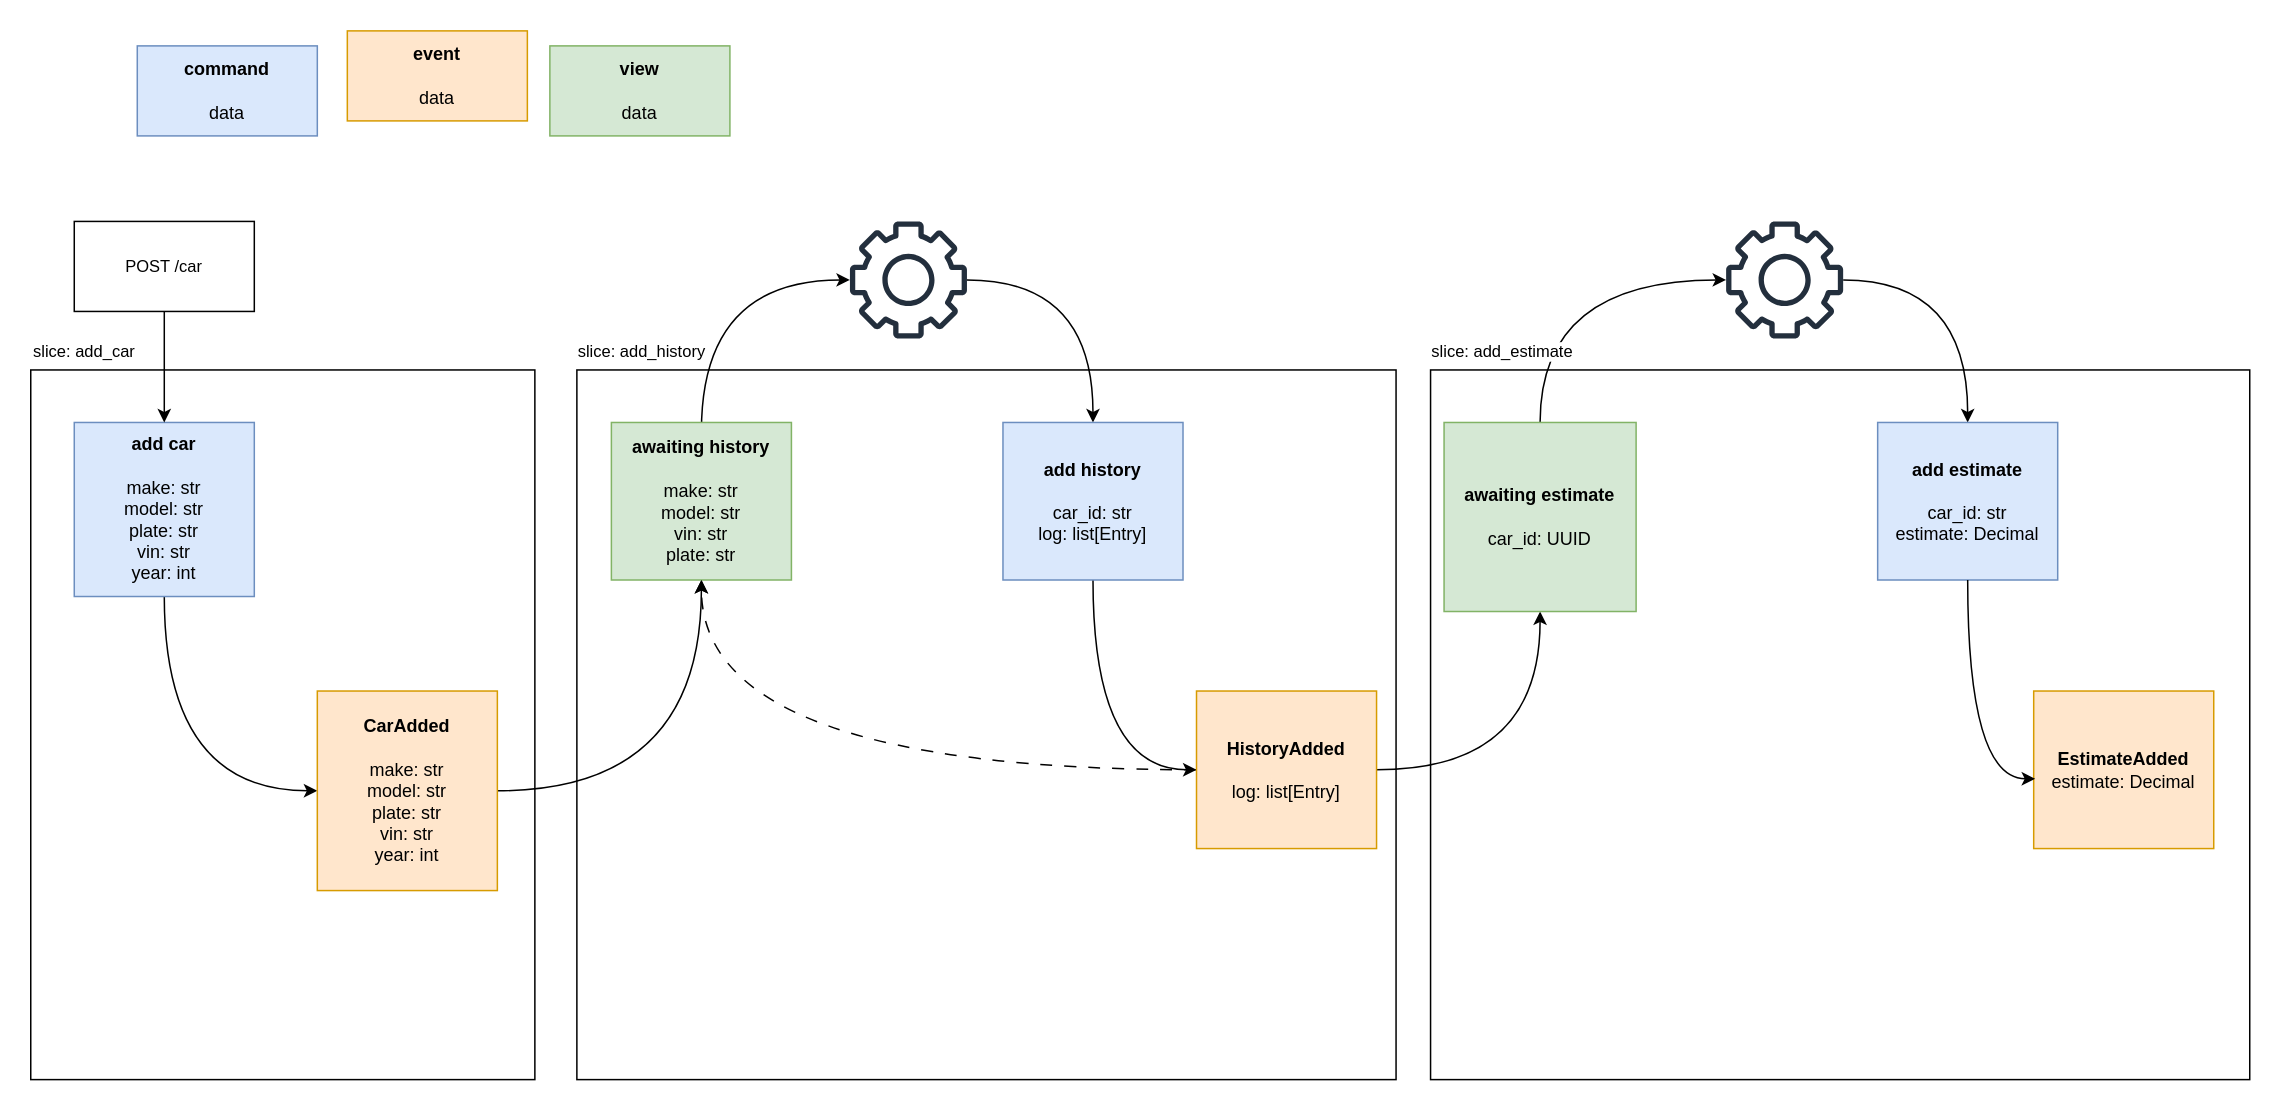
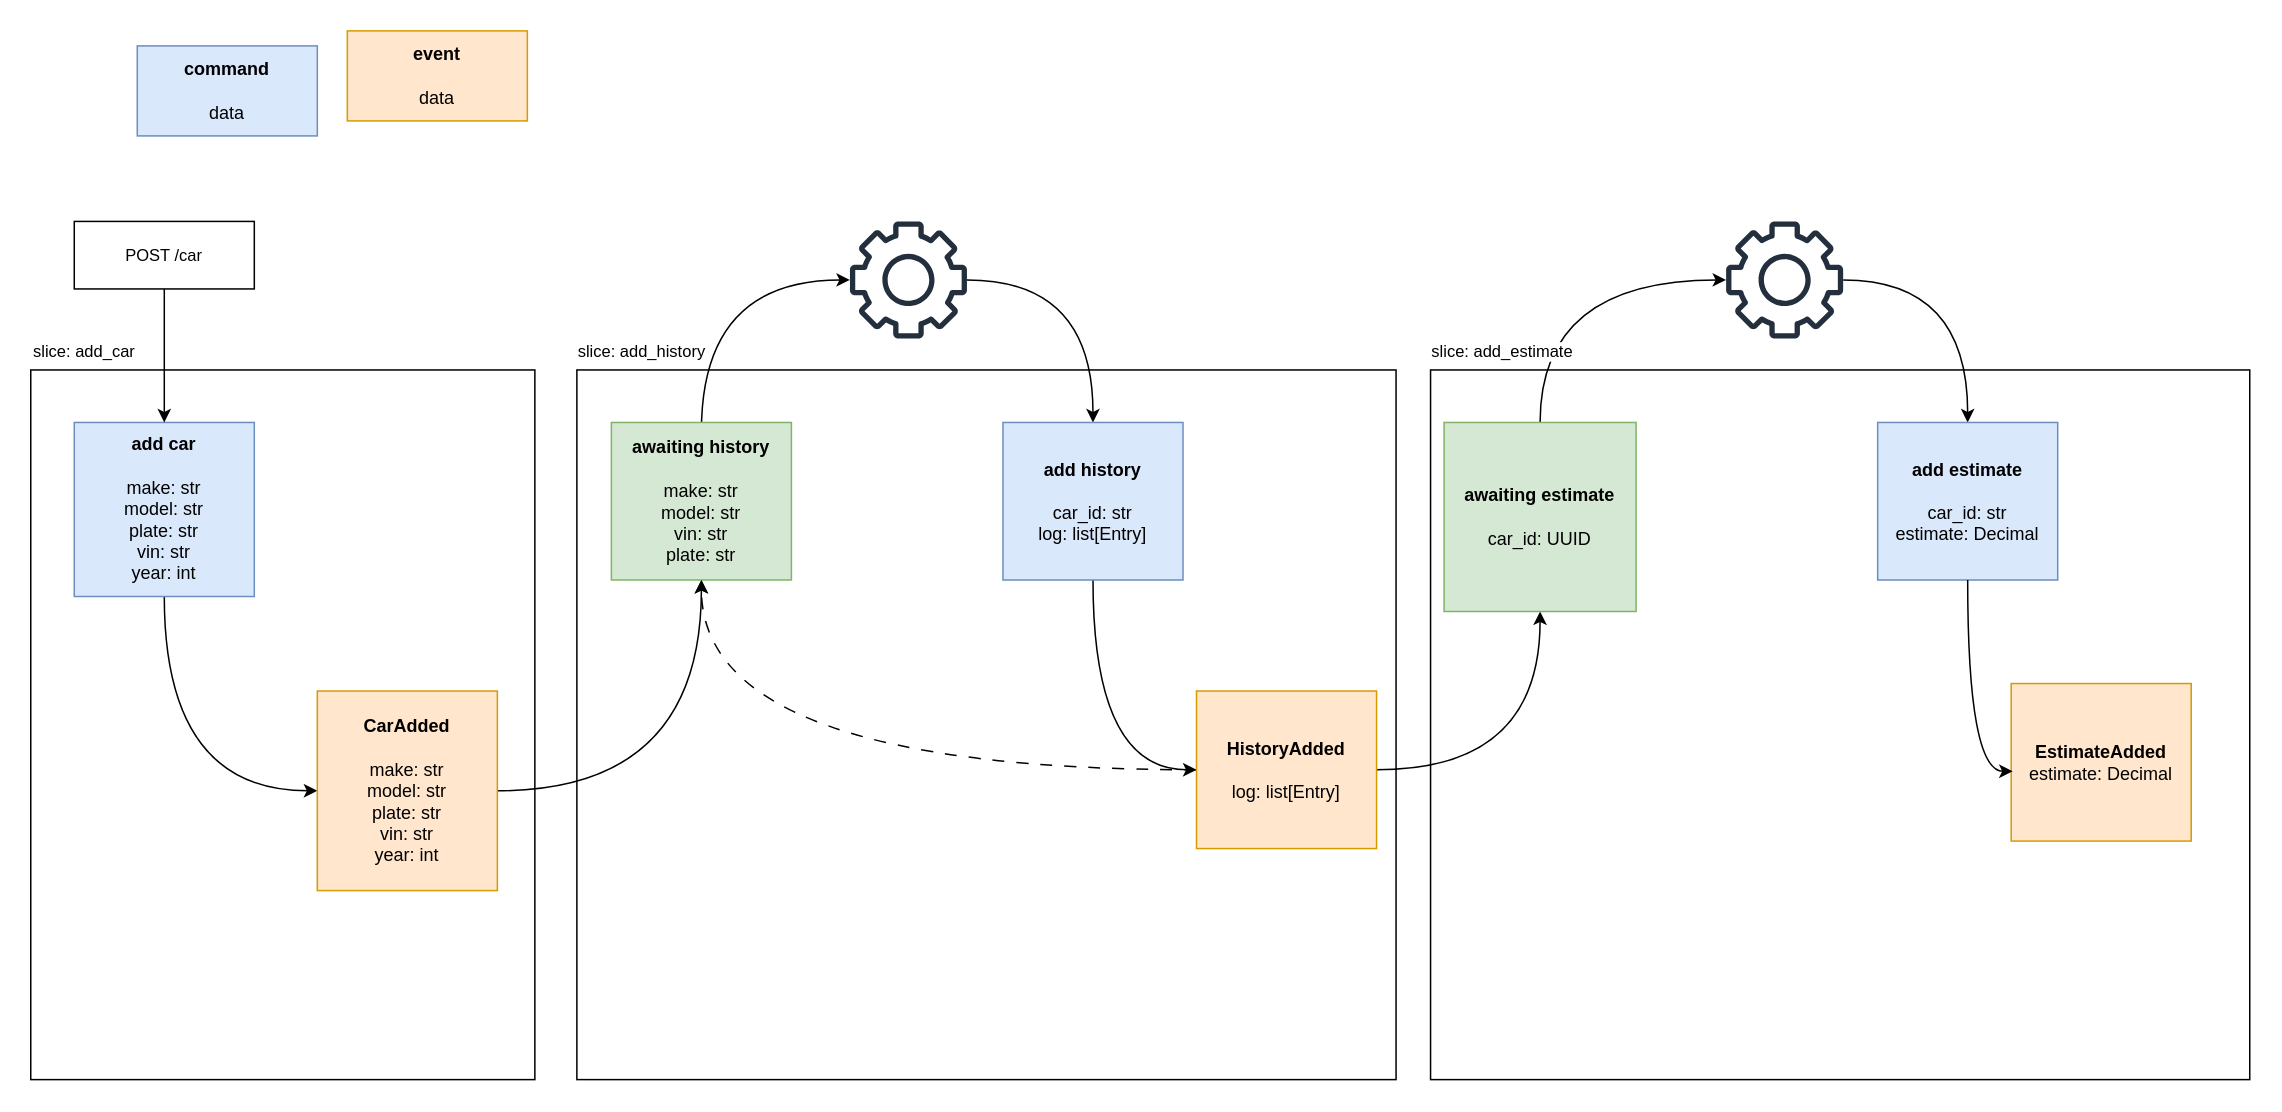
  <mxCell id="0" />
  <mxCell id="1" parent="0" />
  <mxCell id="2" value="" style="rounded=0;whiteSpace=wrap;html=1;fontFamily=Helvetica;fontSize=11;fontColor=default;labelBackgroundColor=default;fillColor=none;" parent="1" vertex="1"><mxGeometry x="953" y="246" width="546" height="473" as="geometry" /></mxCell>
  <mxCell id="3" value="" style="rounded=0;whiteSpace=wrap;html=1;fontFamily=Helvetica;fontSize=11;fontColor=default;labelBackgroundColor=default;fillColor=none;" parent="1" vertex="1"><mxGeometry x="20" y="246" width="336" height="473" as="geometry" /></mxCell>
  <mxCell id="4" value="" style="rounded=0;whiteSpace=wrap;html=1;fontFamily=Helvetica;fontSize=11;fontColor=default;labelBackgroundColor=default;fillColor=none;" parent="1" vertex="1"><mxGeometry x="384" y="246" width="546" height="473" as="geometry" /></mxCell>
  <mxCell id="5" value="&lt;b&gt;command&lt;/b&gt;&lt;div&gt;&lt;br&gt;&lt;div&gt;data&lt;/div&gt;&lt;/div&gt;" style="rounded=0;whiteSpace=wrap;html=1;fillColor=#dae8fc;strokeColor=#6c8ebf;" parent="1" vertex="1"><mxGeometry x="91" y="30" width="120" height="60" as="geometry" /></mxCell>
  <mxCell id="6" value="&lt;b&gt;event&lt;/b&gt;&lt;div&gt;&lt;br&gt;&lt;div&gt;data&lt;/div&gt;&lt;/div&gt;" style="rounded=0;whiteSpace=wrap;html=1;fillColor=#ffe6cc;strokeColor=#d79b00;" parent="1" vertex="1"><mxGeometry x="231" y="20" width="120" height="60" as="geometry" /></mxCell>
- <mxCell id="7" value="&lt;b&gt;view&lt;/b&gt;&lt;div&gt;&lt;br&gt;&lt;div&gt;data&lt;/div&gt;&lt;/div&gt;" style="rounded=0;whiteSpace=wrap;html=1;fillColor=#d5e8d4;strokeColor=#82b366;" parent="1" vertex="1"><mxGeometry x="366" y="30" width="120" height="60" as="geometry" /></mxCell>
  <mxCell id="8" style="edgeStyle=orthogonalEdgeStyle;rounded=0;orthogonalLoop=1;jettySize=auto;html=1;entryX=0;entryY=0.5;entryDx=0;entryDy=0;curved=1;exitX=0.5;exitY=1;exitDx=0;exitDy=0;" parent="1" source="9" target="11" edge="1"><mxGeometry relative="1" as="geometry" /></mxCell>
  <mxCell id="9" value="&lt;b&gt;add car&lt;/b&gt;&lt;div&gt;&lt;br&gt;&lt;div&gt;make: str&lt;/div&gt;&lt;/div&gt;&lt;div&gt;model: str&lt;/div&gt;plate: str&lt;div&gt;vin: str&lt;/div&gt;&lt;div&gt;year: int&lt;/div&gt;" style="rounded=0;whiteSpace=wrap;html=1;fillColor=#dae8fc;strokeColor=#6c8ebf;" parent="1" vertex="1"><mxGeometry x="49" y="281" width="120" height="116" as="geometry" /></mxCell>
  <mxCell id="10" style="edgeStyle=orthogonalEdgeStyle;rounded=0;orthogonalLoop=1;jettySize=auto;html=1;entryX=0.5;entryY=1;entryDx=0;entryDy=0;curved=1;" parent="1" source="11" target="13" edge="1"><mxGeometry relative="1" as="geometry" /></mxCell>
  <mxCell id="11" value="&lt;b&gt;CarAdded&lt;/b&gt;&lt;div&gt;&lt;br&gt;&lt;div&gt;make: str&lt;/div&gt;&lt;/div&gt;&lt;div&gt;model: str&lt;/div&gt;&lt;div&gt;plate: str&lt;/div&gt;&lt;div&gt;vin: str&lt;/div&gt;&lt;div&gt;&lt;span style=&quot;background-color: initial;&quot;&gt;year: int&lt;/span&gt;&lt;/div&gt;" style="rounded=0;whiteSpace=wrap;html=1;fillColor=#ffe6cc;strokeColor=#d79b00;" parent="1" vertex="1"><mxGeometry x="211" y="460" width="120" height="133" as="geometry" /></mxCell>
  <mxCell id="12" style="edgeStyle=orthogonalEdgeStyle;shape=connector;curved=1;rounded=0;orthogonalLoop=1;jettySize=auto;html=1;strokeColor=default;align=center;verticalAlign=middle;fontFamily=Helvetica;fontSize=11;fontColor=default;labelBackgroundColor=default;endArrow=classic;exitX=0.5;exitY=0;exitDx=0;exitDy=0;" parent="1" edge="1"><mxGeometry relative="1" as="geometry"><mxPoint x="566" y="186" as="targetPoint" /><mxPoint x="467" y="287" as="sourcePoint" /><Array as="points"><mxPoint x="467" y="186" /></Array></mxGeometry></mxCell>
  <mxCell id="13" value="&lt;b&gt;awaiting history&lt;/b&gt;&lt;br&gt;&lt;div&gt;&lt;br&gt;&lt;div&gt;make: str&lt;/div&gt;&lt;/div&gt;&lt;div&gt;model: str&lt;/div&gt;&lt;div&gt;vin: str&lt;/div&gt;&lt;div&gt;plate: str&lt;/div&gt;" style="rounded=0;whiteSpace=wrap;html=1;fillColor=#d5e8d4;strokeColor=#82b366;" parent="1" vertex="1"><mxGeometry x="407" y="281" width="120" height="105" as="geometry" /></mxCell>
  <mxCell id="14" style="edgeStyle=orthogonalEdgeStyle;shape=connector;curved=1;rounded=0;orthogonalLoop=1;jettySize=auto;html=1;entryX=0.5;entryY=0;entryDx=0;entryDy=0;strokeColor=default;align=center;verticalAlign=middle;fontFamily=Helvetica;fontSize=11;fontColor=default;labelBackgroundColor=default;endArrow=classic;" parent="1" source="15" target="17" edge="1"><mxGeometry relative="1" as="geometry" /></mxCell>
  <mxCell id="15" value="" style="sketch=0;outlineConnect=0;fontColor=#232F3E;gradientColor=none;fillColor=#232F3D;strokeColor=none;dashed=0;verticalLabelPosition=bottom;verticalAlign=top;align=center;html=1;fontSize=12;fontStyle=0;aspect=fixed;pointerEvents=1;shape=mxgraph.aws4.gear;fontFamily=Helvetica;labelBackgroundColor=default;" parent="1" vertex="1"><mxGeometry x="566" y="147" width="78" height="78" as="geometry" /></mxCell>
  <mxCell id="16" style="edgeStyle=orthogonalEdgeStyle;shape=connector;curved=1;rounded=0;orthogonalLoop=1;jettySize=auto;html=1;entryX=0;entryY=0.5;entryDx=0;entryDy=0;strokeColor=default;align=center;verticalAlign=middle;fontFamily=Helvetica;fontSize=11;fontColor=default;labelBackgroundColor=default;endArrow=classic;exitX=0.5;exitY=1;exitDx=0;exitDy=0;" parent="1" source="17" target="20" edge="1"><mxGeometry relative="1" as="geometry" /></mxCell>
  <mxCell id="17" value="&lt;b&gt;add history&lt;/b&gt;&lt;div&gt;&lt;br&gt;&lt;div&gt;car_id: str&lt;/div&gt;&lt;/div&gt;&lt;div&gt;log: list[Entry]&lt;/div&gt;" style="rounded=0;whiteSpace=wrap;html=1;fillColor=#dae8fc;strokeColor=#6c8ebf;" parent="1" vertex="1"><mxGeometry x="668" y="281" width="120" height="105" as="geometry" /></mxCell>
  <mxCell id="18" style="edgeStyle=orthogonalEdgeStyle;shape=connector;curved=1;rounded=0;orthogonalLoop=1;jettySize=auto;html=1;entryX=0.5;entryY=1;entryDx=0;entryDy=0;strokeColor=default;align=center;verticalAlign=middle;fontFamily=Helvetica;fontSize=11;fontColor=default;labelBackgroundColor=default;endArrow=classic;" parent="1" source="20" target="24" edge="1"><mxGeometry relative="1" as="geometry" /></mxCell>
  <mxCell id="19" style="edgeStyle=orthogonalEdgeStyle;rounded=0;orthogonalLoop=1;jettySize=auto;html=1;entryX=0.5;entryY=1;entryDx=0;entryDy=0;curved=1;dashed=1;dashPattern=8 8;" edge="1" parent="1" source="20" target="13"><mxGeometry relative="1" as="geometry" /></mxCell>
  <mxCell id="20" value="&lt;b&gt;HistoryAdded&lt;/b&gt;&lt;div&gt;&lt;br&gt;&lt;div&gt;log: list[Entry]&lt;/div&gt;&lt;/div&gt;" style="rounded=0;whiteSpace=wrap;html=1;fillColor=#ffe6cc;strokeColor=#d79b00;" parent="1" vertex="1"><mxGeometry x="797" y="460" width="120" height="105" as="geometry" /></mxCell>
  <mxCell id="21" style="edgeStyle=orthogonalEdgeStyle;shape=connector;curved=1;rounded=0;orthogonalLoop=1;jettySize=auto;html=1;entryX=0.5;entryY=0;entryDx=0;entryDy=0;strokeColor=default;align=center;verticalAlign=middle;fontFamily=Helvetica;fontSize=11;fontColor=default;labelBackgroundColor=default;endArrow=classic;" parent="1" source="22" target="9" edge="1"><mxGeometry relative="1" as="geometry" /></mxCell>
- <mxCell id="22" value="POST /car" style="rounded=0;whiteSpace=wrap;html=1;fontFamily=Helvetica;fontSize=11;fontColor=default;labelBackgroundColor=default;" parent="1" vertex="1"><mxGeometry x="49" y="147" width="120" height="60" as="geometry" /></mxCell>
+ <mxCell id="22" value="POST /car" style="rounded=0;whiteSpace=wrap;html=1;fontFamily=Helvetica;fontSize=11;fontColor=default;labelBackgroundColor=default;" parent="1" vertex="1"><mxGeometry x="49" y="147" width="120" height="45" as="geometry" /></mxCell>
  <mxCell id="23" style="edgeStyle=orthogonalEdgeStyle;shape=connector;curved=1;rounded=0;orthogonalLoop=1;jettySize=auto;html=1;strokeColor=default;align=center;verticalAlign=middle;fontFamily=Helvetica;fontSize=11;fontColor=default;labelBackgroundColor=default;endArrow=classic;" parent="1" source="24" target="26" edge="1"><mxGeometry relative="1" as="geometry"><mxPoint x="1026" y="179.795" as="targetPoint" /><Array as="points"><mxPoint x="1026" y="186" /></Array></mxGeometry></mxCell>
  <mxCell id="24" value="&lt;b&gt;awaiting estimate&lt;/b&gt;&lt;br&gt;&lt;div&gt;&lt;br&gt;&lt;div&gt;car_id: UUID&lt;/div&gt;&lt;/div&gt;" style="rounded=0;whiteSpace=wrap;html=1;fillColor=#d5e8d4;strokeColor=#82b366;" parent="1" vertex="1"><mxGeometry x="962" y="281" width="128" height="126" as="geometry" /></mxCell>
  <mxCell id="25" style="edgeStyle=orthogonalEdgeStyle;shape=connector;curved=1;rounded=0;orthogonalLoop=1;jettySize=auto;html=1;entryX=0.5;entryY=0;entryDx=0;entryDy=0;strokeColor=default;align=center;verticalAlign=middle;fontFamily=Helvetica;fontSize=11;fontColor=default;labelBackgroundColor=default;endArrow=classic;" parent="1" source="26" target="27" edge="1"><mxGeometry relative="1" as="geometry" /></mxCell>
  <mxCell id="26" value="" style="sketch=0;outlineConnect=0;fontColor=#232F3E;gradientColor=none;fillColor=#232F3D;strokeColor=none;dashed=0;verticalLabelPosition=bottom;verticalAlign=top;align=center;html=1;fontSize=12;fontStyle=0;aspect=fixed;pointerEvents=1;shape=mxgraph.aws4.gear;fontFamily=Helvetica;labelBackgroundColor=default;" parent="1" vertex="1"><mxGeometry x="1150" y="147" width="78" height="78" as="geometry" /></mxCell>
  <mxCell id="27" value="&lt;b&gt;add estimate&lt;/b&gt;&lt;div&gt;&lt;br&gt;&lt;div&gt;car_id: str&lt;/div&gt;&lt;/div&gt;&lt;div&gt;estimate: Decimal&lt;/div&gt;" style="rounded=0;whiteSpace=wrap;html=1;fillColor=#dae8fc;strokeColor=#6c8ebf;" parent="1" vertex="1"><mxGeometry x="1251" y="281" width="120" height="105" as="geometry" /></mxCell>
- <mxCell id="28" value="&lt;div&gt;&lt;b&gt;EstimateAdded&lt;/b&gt;&lt;br&gt;&lt;div&gt;estimate: Decimal&lt;/div&gt;&lt;/div&gt;" style="rounded=0;whiteSpace=wrap;html=1;fillColor=#ffe6cc;strokeColor=#d79b00;" parent="1" vertex="1"><mxGeometry x="1355" y="460" width="120" height="105" as="geometry" /></mxCell>
+ <mxCell id="28" value="&lt;div&gt;&lt;b&gt;EstimateAdded&lt;/b&gt;&lt;br&gt;&lt;div&gt;estimate: Decimal&lt;/div&gt;&lt;/div&gt;" style="rounded=0;whiteSpace=wrap;html=1;fillColor=#ffe6cc;strokeColor=#d79b00;" parent="1" vertex="1"><mxGeometry x="1340" y="455" width="120" height="105" as="geometry" /></mxCell>
  <mxCell id="29" style="edgeStyle=orthogonalEdgeStyle;shape=connector;curved=1;rounded=0;orthogonalLoop=1;jettySize=auto;html=1;entryX=0.008;entryY=0.557;entryDx=0;entryDy=0;entryPerimeter=0;strokeColor=default;align=center;verticalAlign=middle;fontFamily=Helvetica;fontSize=11;fontColor=default;labelBackgroundColor=default;endArrow=classic;" parent="1" source="27" target="28" edge="1"><mxGeometry relative="1" as="geometry" /></mxCell>
  <mxCell id="30" value="slice: add_car" style="text;html=1;align=left;verticalAlign=middle;resizable=0;points=[];autosize=1;strokeColor=none;fillColor=none;fontFamily=Helvetica;fontSize=11;fontColor=default;labelBackgroundColor=default;" parent="1" vertex="1"><mxGeometry x="20" y="221" width="86" height="25" as="geometry" /></mxCell>
  <mxCell id="31" value="slice: add_history" style="text;html=1;align=left;verticalAlign=middle;resizable=0;points=[];autosize=1;strokeColor=none;fillColor=none;fontFamily=Helvetica;fontSize=11;fontColor=default;labelBackgroundColor=default;" parent="1" vertex="1"><mxGeometry x="383" y="221" width="103" height="25" as="geometry" /></mxCell>
  <mxCell id="32" value="slice: add_estimate" style="text;html=1;align=left;verticalAlign=middle;resizable=0;points=[];autosize=1;strokeColor=none;fillColor=none;fontFamily=Helvetica;fontSize=11;fontColor=default;labelBackgroundColor=default;" parent="1" vertex="1"><mxGeometry x="952" y="221" width="112" height="25" as="geometry" /></mxCell>
